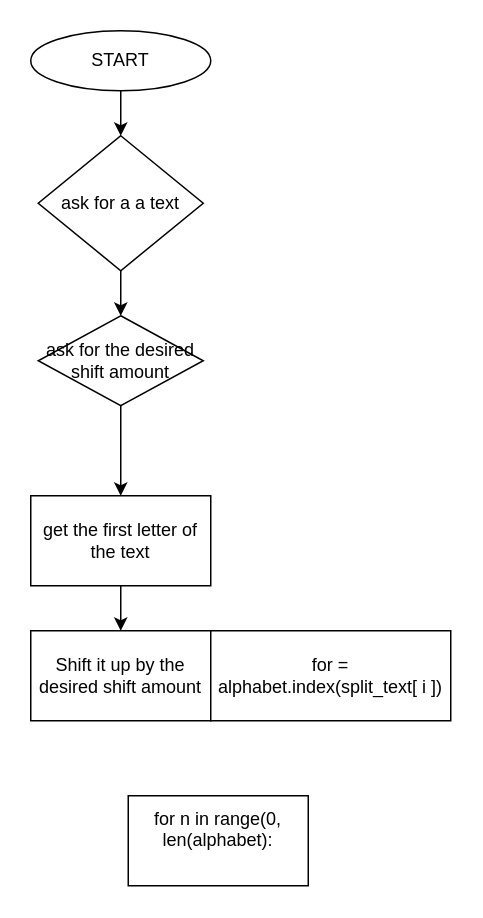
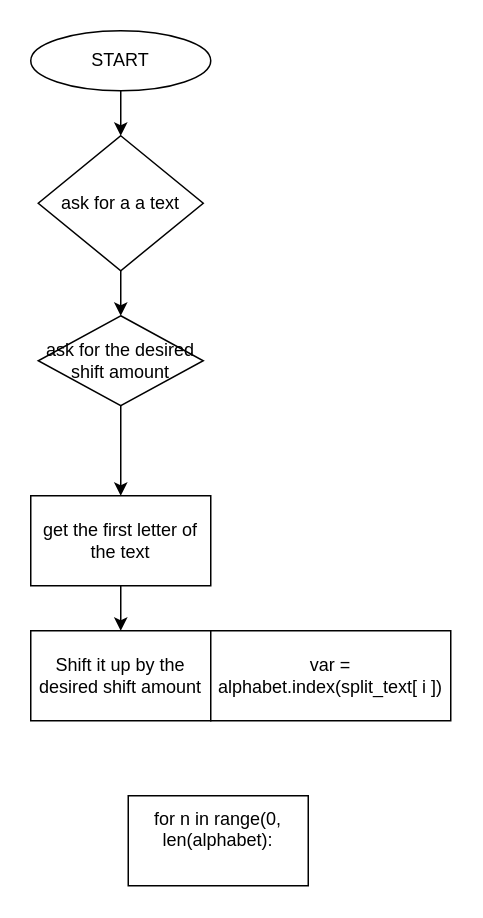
  <mxCell id="0" />
  <mxCell id="1" parent="0" />
  <mxCell id="2" style="edgeStyle=orthogonalEdgeStyle;rounded=0;orthogonalLoop=1;jettySize=auto;html=1;entryX=0.5;entryY=0;entryDx=0;entryDy=0;" edge="1" parent="1" source="3" target="5"><mxGeometry relative="1" as="geometry"><mxPoint x="80" y="110" as="targetPoint" /></mxGeometry></mxCell>
  <mxCell id="3" value="START" style="ellipse;whiteSpace=wrap;html=1;" vertex="1" parent="1"><mxGeometry x="20" y="20" width="120" height="40" as="geometry" /></mxCell>
  <mxCell id="4" style="edgeStyle=orthogonalEdgeStyle;rounded=0;orthogonalLoop=1;jettySize=auto;html=1;entryX=0.5;entryY=0;entryDx=0;entryDy=0;" edge="1" parent="1" source="5" target="7"><mxGeometry relative="1" as="geometry" /></mxCell>
  <mxCell id="5" value="ask for a a text" style="rhombus;whiteSpace=wrap;html=1;" vertex="1" parent="1"><mxGeometry x="25" y="90" width="110" height="90" as="geometry" /></mxCell>
  <mxCell id="6" style="edgeStyle=orthogonalEdgeStyle;rounded=0;orthogonalLoop=1;jettySize=auto;html=1;entryX=0.5;entryY=0;entryDx=0;entryDy=0;" edge="1" parent="1" source="7" target="9"><mxGeometry relative="1" as="geometry" /></mxCell>
  <mxCell id="7" value="ask for the desired shift amount" style="rhombus;whiteSpace=wrap;html=1;" vertex="1" parent="1"><mxGeometry x="25" y="210" width="110" height="60" as="geometry" /></mxCell>
  <mxCell id="8" style="edgeStyle=orthogonalEdgeStyle;rounded=0;orthogonalLoop=1;jettySize=auto;html=1;entryX=0.5;entryY=0;entryDx=0;entryDy=0;" edge="1" parent="1" source="9" target="10"><mxGeometry relative="1" as="geometry" /></mxCell>
  <mxCell id="9" value="get the first letter of the text" style="rounded=0;whiteSpace=wrap;html=1;" vertex="1" parent="1"><mxGeometry x="20" y="330" width="120" height="60" as="geometry" /></mxCell>
  <mxCell id="10" value="Shift it up by the desired shift amount" style="rounded=0;whiteSpace=wrap;html=1;" vertex="1" parent="1"><mxGeometry x="20" y="420" width="120" height="60" as="geometry" /></mxCell>
- <mxCell id="11" value="for = alphabet.index(split_text[ i ])" style="whiteSpace=wrap;html=1;" vertex="1" parent="1"><mxGeometry x="140" y="420" width="160" height="60" as="geometry" /></mxCell>
+ <mxCell id="11" value="var = alphabet.index(split_text[ i ])" style="whiteSpace=wrap;html=1;" vertex="1" parent="1"><mxGeometry x="140" y="420" width="160" height="60" as="geometry" /></mxCell>
  <mxCell id="12" value="for n in range(0, len(alphabet):&lt;br&gt;&lt;br&gt;" style="whiteSpace=wrap;html=1;" vertex="1" parent="1"><mxGeometry x="85" y="530" width="120" height="60" as="geometry" /></mxCell>
